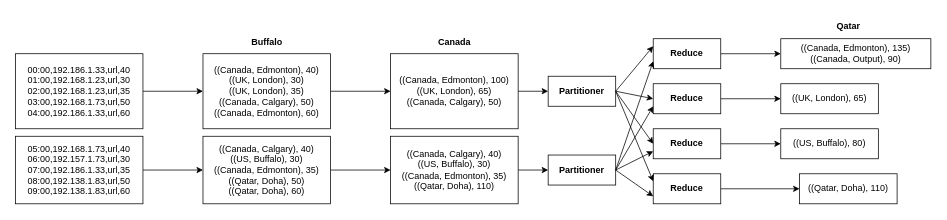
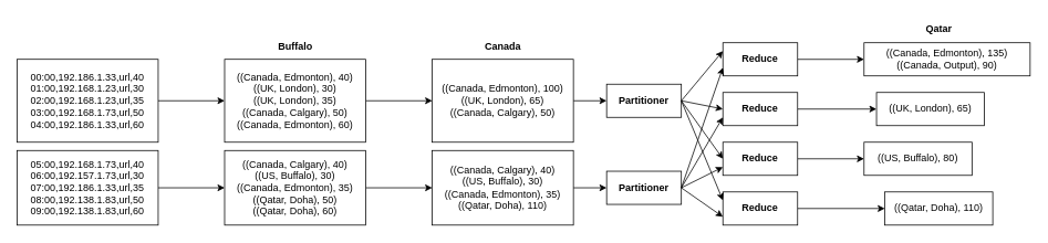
  <mxCell id="0" />
  <mxCell id="1" parent="0" />
  <mxCell id="2" value="" style="edgeStyle=orthogonalEdgeStyle;rounded=0;orthogonalLoop=1;jettySize=auto;html=1;fontSize=12;" edge="1" parent="1" source="3" target="7"><mxGeometry relative="1" as="geometry" /></mxCell>
  <mxCell id="3" value="00:00,192.186.1.33,url,40&lt;br&gt;01:00,192.168.1.23,url,30&lt;br&gt;02:00,192.168.1.23,url,35&lt;br&gt;03:00,192.168.1.73,url,50&lt;br&gt;04:00,192.186.1.33,url,60" style="rounded=0;whiteSpace=wrap;html=1;" vertex="1" parent="1"><mxGeometry x="20" y="71" width="170" height="100" as="geometry" /></mxCell>
  <mxCell id="4" value="" style="edgeStyle=orthogonalEdgeStyle;rounded=0;orthogonalLoop=1;jettySize=auto;html=1;fontSize=12;" edge="1" parent="1" source="5" target="9"><mxGeometry relative="1" as="geometry" /></mxCell>
  <mxCell id="5" value="05:00,192.168.1.73,url,40&lt;br&gt;06:00,192.157.1.73,url,30&lt;br&gt;07:00,192.186.1.33,url,35&lt;br&gt;08:00,192.138.1.83,url,50&lt;br&gt;09:00,192.138.1.83,url,60" style="rounded=0;whiteSpace=wrap;html=1;" vertex="1" parent="1"><mxGeometry x="20" y="181" width="170" height="90" as="geometry" /></mxCell>
  <mxCell id="6" value="" style="edgeStyle=orthogonalEdgeStyle;rounded=0;orthogonalLoop=1;jettySize=auto;html=1;fontSize=12;" edge="1" parent="1" source="7" target="12"><mxGeometry relative="1" as="geometry" /></mxCell>
  <mxCell id="7" value="((Canada, Edmonton), 40)&lt;br&gt;((UK, London), 30)&lt;br&gt;((UK, London), 35)&lt;br&gt;((Canada, Calgary), 50)&lt;br&gt;((Canada, Edmonton), 60)" style="rounded=0;whiteSpace=wrap;html=1;" vertex="1" parent="1"><mxGeometry x="270" y="71" width="170" height="100" as="geometry" /></mxCell>
  <mxCell id="8" value="" style="edgeStyle=orthogonalEdgeStyle;rounded=0;orthogonalLoop=1;jettySize=auto;html=1;fontSize=12;" edge="1" parent="1" source="9" target="14"><mxGeometry relative="1" as="geometry" /></mxCell>
  <mxCell id="9" value="((Canada, Calgary), 40)&lt;br&gt;((US, Buffalo), 30)&lt;br&gt;((Canada, Edmonton), 35)&lt;br&gt;((Qatar, Doha), 50)&lt;br&gt;((Qatar, Doha), 60)" style="rounded=0;whiteSpace=wrap;html=1;" vertex="1" parent="1"><mxGeometry x="270" y="181" width="170" height="90" as="geometry" /></mxCell>
  <mxCell id="10" value="&lt;b&gt;Buffalo&lt;/b&gt;" style="text;html=1;strokeColor=none;fillColor=none;align=center;verticalAlign=middle;whiteSpace=wrap;rounded=0;fontSize=12;" vertex="1" parent="1"><mxGeometry x="325" y="41" width="61" height="30" as="geometry" /></mxCell>
  <mxCell id="11" value="" style="edgeStyle=orthogonalEdgeStyle;rounded=0;orthogonalLoop=1;jettySize=auto;html=1;fontSize=12;" edge="1" parent="1" source="12" target="16"><mxGeometry relative="1" as="geometry" /></mxCell>
  <mxCell id="12" value="((Canada, Edmonton), 100)&lt;br&gt;((UK, London), 65)&lt;br&gt;((Canada, Calgary), 50)&lt;br&gt;" style="rounded=0;whiteSpace=wrap;html=1;" vertex="1" parent="1"><mxGeometry x="520" y="71" width="170" height="100" as="geometry" /></mxCell>
  <mxCell id="13" style="edgeStyle=orthogonalEdgeStyle;rounded=0;orthogonalLoop=1;jettySize=auto;html=1;exitX=1;exitY=0.5;exitDx=0;exitDy=0;entryX=0;entryY=0.5;entryDx=0;entryDy=0;fontSize=12;" edge="1" parent="1" source="14" target="17"><mxGeometry relative="1" as="geometry" /></mxCell>
  <mxCell id="14" value="((Canada, Calgary), 40)&lt;br&gt;((US, Buffalo), 30)&lt;br&gt;((Canada, Edmonton), 35)&lt;br&gt;((Qatar, Doha), 110)&lt;br&gt;" style="rounded=0;whiteSpace=wrap;html=1;" vertex="1" parent="1"><mxGeometry x="520" y="181" width="170" height="90" as="geometry" /></mxCell>
  <mxCell id="15" value="&lt;b&gt;Canada&lt;/b&gt;" style="text;html=1;strokeColor=none;fillColor=none;align=center;verticalAlign=middle;whiteSpace=wrap;rounded=0;fontSize=12;" vertex="1" parent="1"><mxGeometry x="575" y="41" width="61" height="30" as="geometry" /></mxCell>
  <mxCell id="16" value="&lt;b&gt;Partitioner&lt;/b&gt;" style="rounded=0;whiteSpace=wrap;html=1;" vertex="1" parent="1"><mxGeometry x="730" y="101" width="90" height="40" as="geometry" /></mxCell>
  <mxCell id="17" value="&lt;b&gt;Partitioner&lt;/b&gt;" style="rounded=0;whiteSpace=wrap;html=1;" vertex="1" parent="1"><mxGeometry x="730" y="206" width="90" height="40" as="geometry" /></mxCell>
  <mxCell id="18" value="" style="edgeStyle=orthogonalEdgeStyle;rounded=0;orthogonalLoop=1;jettySize=auto;html=1;fontSize=12;" edge="1" parent="1" source="19" target="34"><mxGeometry relative="1" as="geometry" /></mxCell>
  <mxCell id="19" value="&lt;b&gt;Reduce&lt;/b&gt;" style="rounded=0;whiteSpace=wrap;html=1;" vertex="1" parent="1"><mxGeometry x="870" y="51" width="90" height="40" as="geometry" /></mxCell>
  <mxCell id="20" value="" style="edgeStyle=orthogonalEdgeStyle;rounded=0;orthogonalLoop=1;jettySize=auto;html=1;fontSize=12;" edge="1" parent="1" source="21" target="35"><mxGeometry relative="1" as="geometry" /></mxCell>
  <mxCell id="21" value="&lt;b&gt;Reduce&lt;/b&gt;" style="rounded=0;whiteSpace=wrap;html=1;" vertex="1" parent="1"><mxGeometry x="870" y="111" width="90" height="40" as="geometry" /></mxCell>
  <mxCell id="22" value="" style="edgeStyle=orthogonalEdgeStyle;rounded=0;orthogonalLoop=1;jettySize=auto;html=1;fontSize=12;" edge="1" parent="1" source="23" target="36"><mxGeometry relative="1" as="geometry" /></mxCell>
  <mxCell id="23" value="&lt;b&gt;Reduce&lt;/b&gt;" style="rounded=0;whiteSpace=wrap;html=1;" vertex="1" parent="1"><mxGeometry x="870" y="171" width="90" height="40" as="geometry" /></mxCell>
  <mxCell id="24" value="" style="edgeStyle=orthogonalEdgeStyle;rounded=0;orthogonalLoop=1;jettySize=auto;html=1;fontSize=12;" edge="1" parent="1" source="25" target="37"><mxGeometry relative="1" as="geometry" /></mxCell>
  <mxCell id="25" value="&lt;b&gt;Reduce&lt;/b&gt;" style="rounded=0;whiteSpace=wrap;html=1;" vertex="1" parent="1"><mxGeometry x="870" y="231" width="90" height="40" as="geometry" /></mxCell>
  <mxCell id="26" value="" style="endArrow=classic;html=1;rounded=0;fontSize=12;exitX=1;exitY=0.5;exitDx=0;exitDy=0;entryX=0;entryY=0.75;entryDx=0;entryDy=0;" edge="1" parent="1" source="17" target="25"><mxGeometry width="50" height="50" relative="1" as="geometry"><mxPoint x="840" y="161" as="sourcePoint" /><mxPoint x="890" y="111" as="targetPoint" /></mxGeometry></mxCell>
  <mxCell id="27" value="" style="endArrow=classic;html=1;rounded=0;fontSize=12;exitX=1;exitY=0.5;exitDx=0;exitDy=0;entryX=0;entryY=0.75;entryDx=0;entryDy=0;" edge="1" parent="1" source="17" target="23"><mxGeometry width="50" height="50" relative="1" as="geometry"><mxPoint x="840" y="161" as="sourcePoint" /><mxPoint x="890" y="111" as="targetPoint" /></mxGeometry></mxCell>
  <mxCell id="28" value="" style="endArrow=classic;html=1;rounded=0;fontSize=12;exitX=1;exitY=0.5;exitDx=0;exitDy=0;" edge="1" parent="1" source="17"><mxGeometry width="50" height="50" relative="1" as="geometry"><mxPoint x="840" y="161" as="sourcePoint" /><mxPoint x="870" y="141" as="targetPoint" /></mxGeometry></mxCell>
  <mxCell id="29" value="" style="endArrow=classic;html=1;rounded=0;fontSize=12;exitX=1;exitY=0.5;exitDx=0;exitDy=0;entryX=0;entryY=0.75;entryDx=0;entryDy=0;" edge="1" parent="1" source="17" target="19"><mxGeometry width="50" height="50" relative="1" as="geometry"><mxPoint x="840" y="161" as="sourcePoint" /><mxPoint x="890" y="111" as="targetPoint" /></mxGeometry></mxCell>
  <mxCell id="30" value="" style="endArrow=classic;html=1;rounded=0;fontSize=12;exitX=1;exitY=0.5;exitDx=0;exitDy=0;entryX=0;entryY=0.25;entryDx=0;entryDy=0;" edge="1" parent="1" source="16" target="19"><mxGeometry width="50" height="50" relative="1" as="geometry"><mxPoint x="840" y="161" as="sourcePoint" /><mxPoint x="890" y="111" as="targetPoint" /></mxGeometry></mxCell>
  <mxCell id="31" value="" style="endArrow=classic;html=1;rounded=0;fontSize=12;exitX=1;exitY=0.5;exitDx=0;exitDy=0;entryX=0;entryY=0.5;entryDx=0;entryDy=0;" edge="1" parent="1" source="16" target="21"><mxGeometry width="50" height="50" relative="1" as="geometry"><mxPoint x="840" y="161" as="sourcePoint" /><mxPoint x="890" y="111" as="targetPoint" /></mxGeometry></mxCell>
  <mxCell id="32" value="" style="endArrow=classic;html=1;rounded=0;fontSize=12;exitX=1;exitY=0.5;exitDx=0;exitDy=0;entryX=0;entryY=0.5;entryDx=0;entryDy=0;" edge="1" parent="1" source="16" target="23"><mxGeometry width="50" height="50" relative="1" as="geometry"><mxPoint x="840" y="161" as="sourcePoint" /><mxPoint x="890" y="111" as="targetPoint" /></mxGeometry></mxCell>
  <mxCell id="33" value="" style="endArrow=classic;html=1;rounded=0;fontSize=12;exitX=1;exitY=0.5;exitDx=0;exitDy=0;entryX=0;entryY=0.25;entryDx=0;entryDy=0;" edge="1" parent="1" source="16" target="25"><mxGeometry width="50" height="50" relative="1" as="geometry"><mxPoint x="840" y="161" as="sourcePoint" /><mxPoint x="890" y="111" as="targetPoint" /></mxGeometry></mxCell>
  <mxCell id="34" value="((Canada, Edmonton), 135)&lt;br&gt;((Canada, Output), 90)" style="rounded=0;whiteSpace=wrap;html=1;" vertex="1" parent="1"><mxGeometry x="1040" y="51" width="200" height="40" as="geometry" /></mxCell>
- <mxCell id="35" value="((UK, London), 65)" style="rounded=0;whiteSpace=wrap;html=1;" vertex="1" parent="1"><mxGeometry x="1040" y="111" width="130" height="40" as="geometry" /></mxCell>
+ <mxCell id="35" value="((UK, London), 65)" style="rounded=0;whiteSpace=wrap;html=1;" vertex="1" parent="1"><mxGeometry x="1055" y="111" width="130" height="40" as="geometry" /></mxCell>
  <mxCell id="36" value="((US, Buffalo), 80)" style="rounded=0;whiteSpace=wrap;html=1;" vertex="1" parent="1"><mxGeometry x="1040" y="171" width="130" height="40" as="geometry" /></mxCell>
  <mxCell id="37" value="((Qatar, Doha), 110)" style="rounded=0;whiteSpace=wrap;html=1;" vertex="1" parent="1"><mxGeometry x="1065" y="231" width="130" height="40" as="geometry" /></mxCell>
  <mxCell id="38" value="&lt;b&gt;Qatar&lt;/b&gt;" style="text;html=1;strokeColor=none;fillColor=none;align=center;verticalAlign=middle;whiteSpace=wrap;rounded=0;fontSize=12;" vertex="1" parent="1"><mxGeometry x="1100" y="20" width="61" height="30" as="geometry" /></mxCell>
